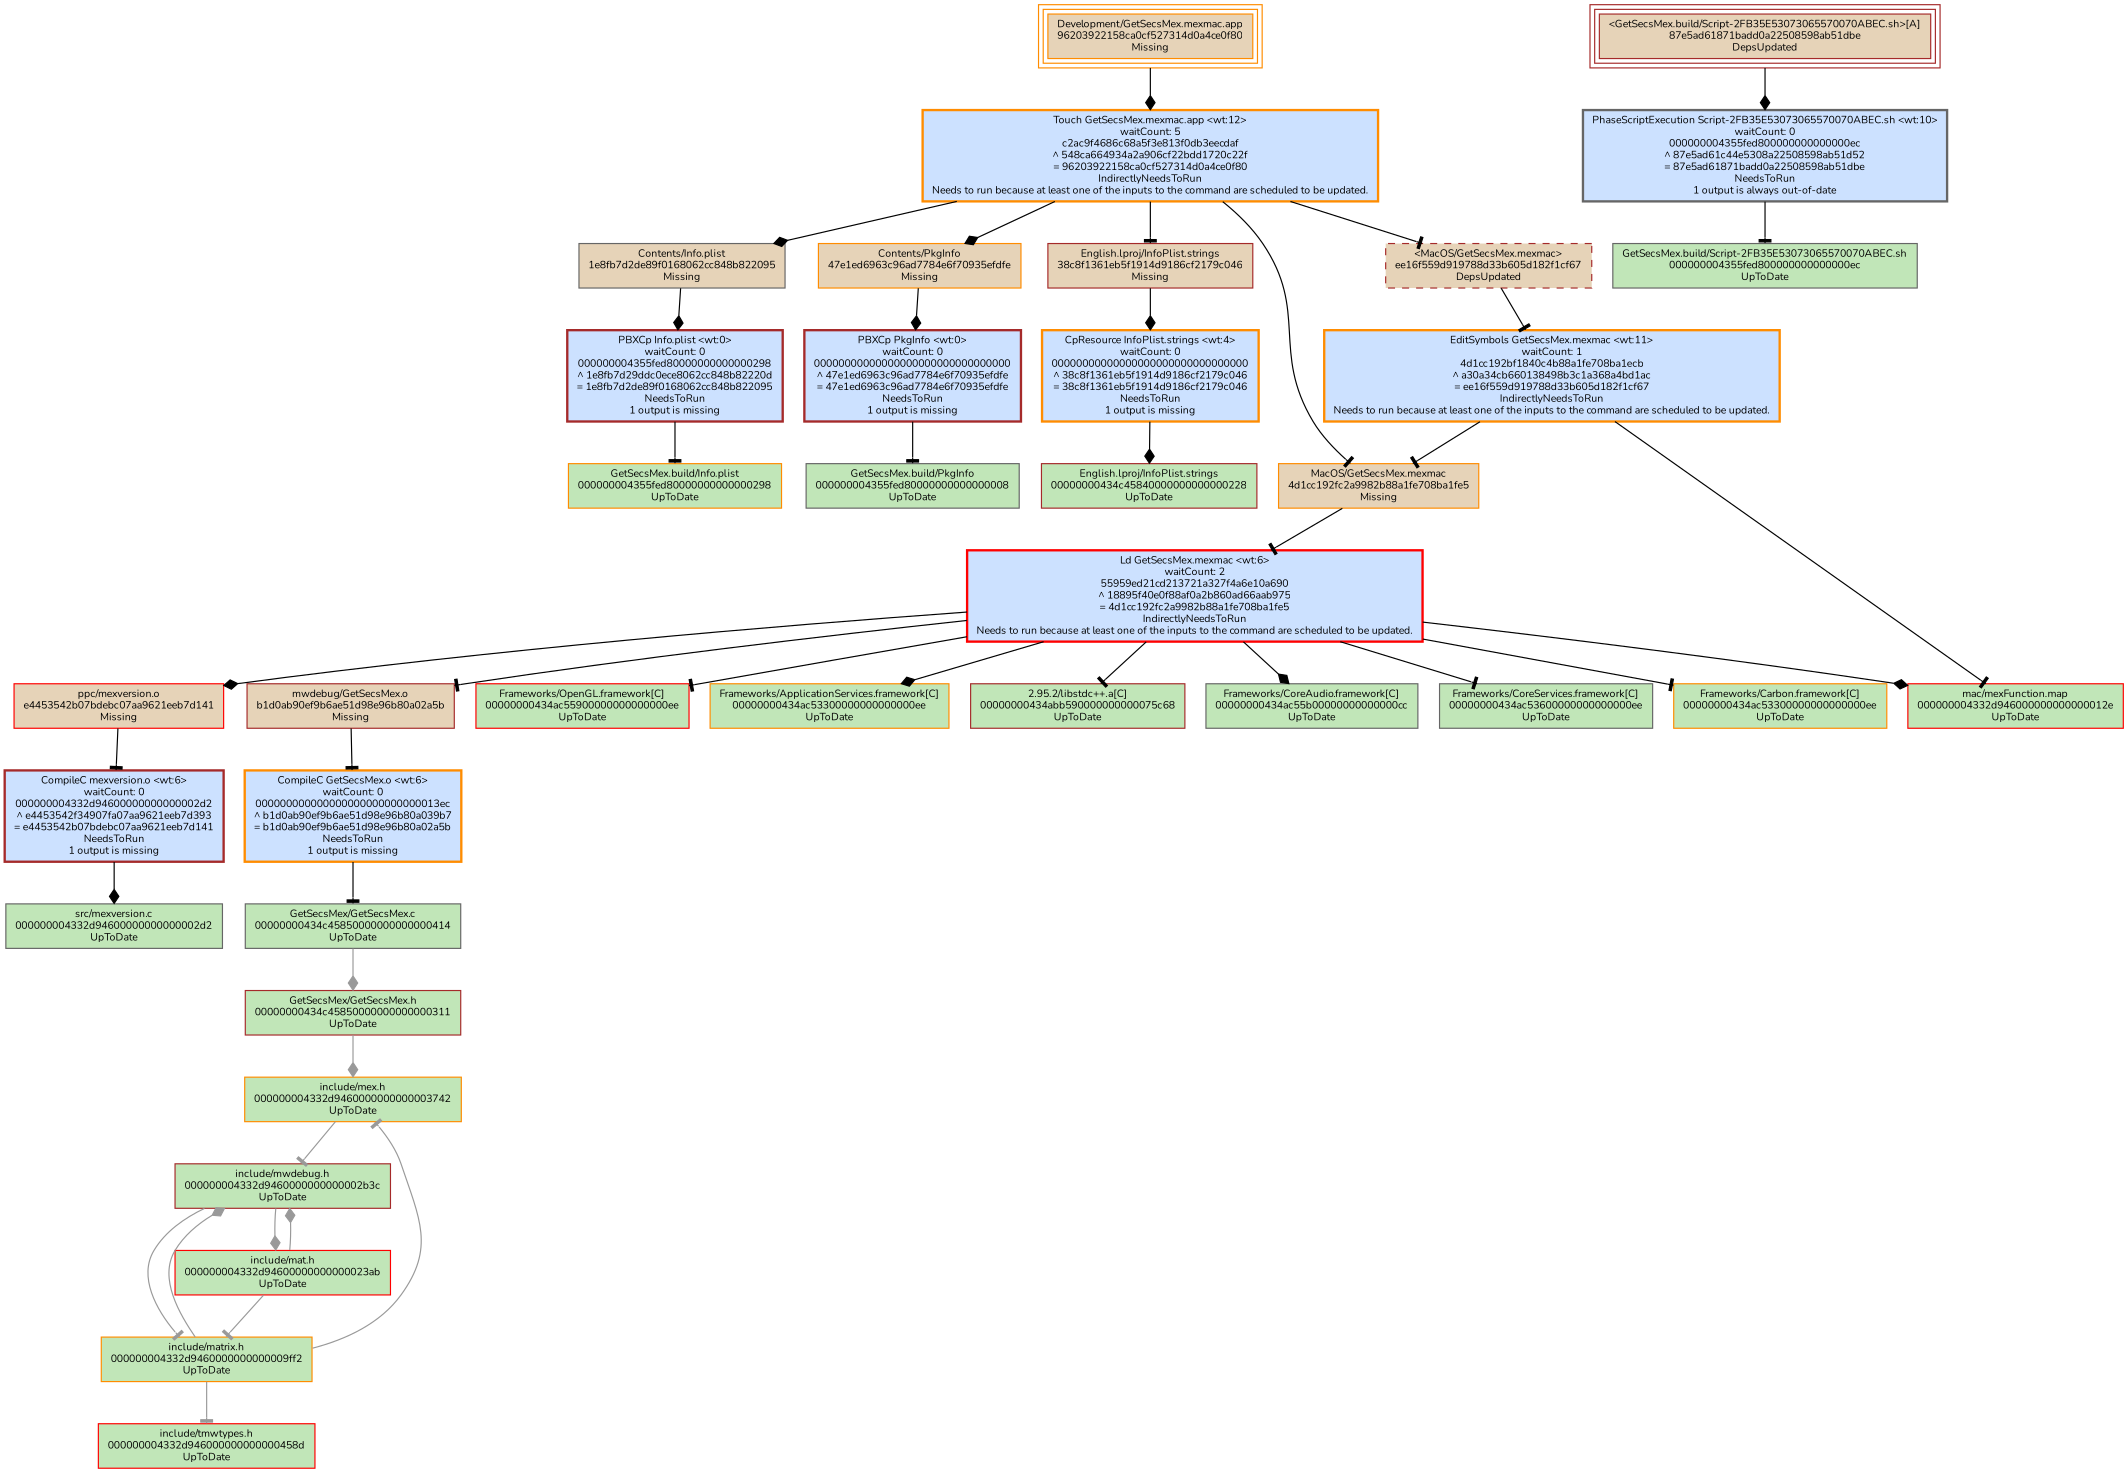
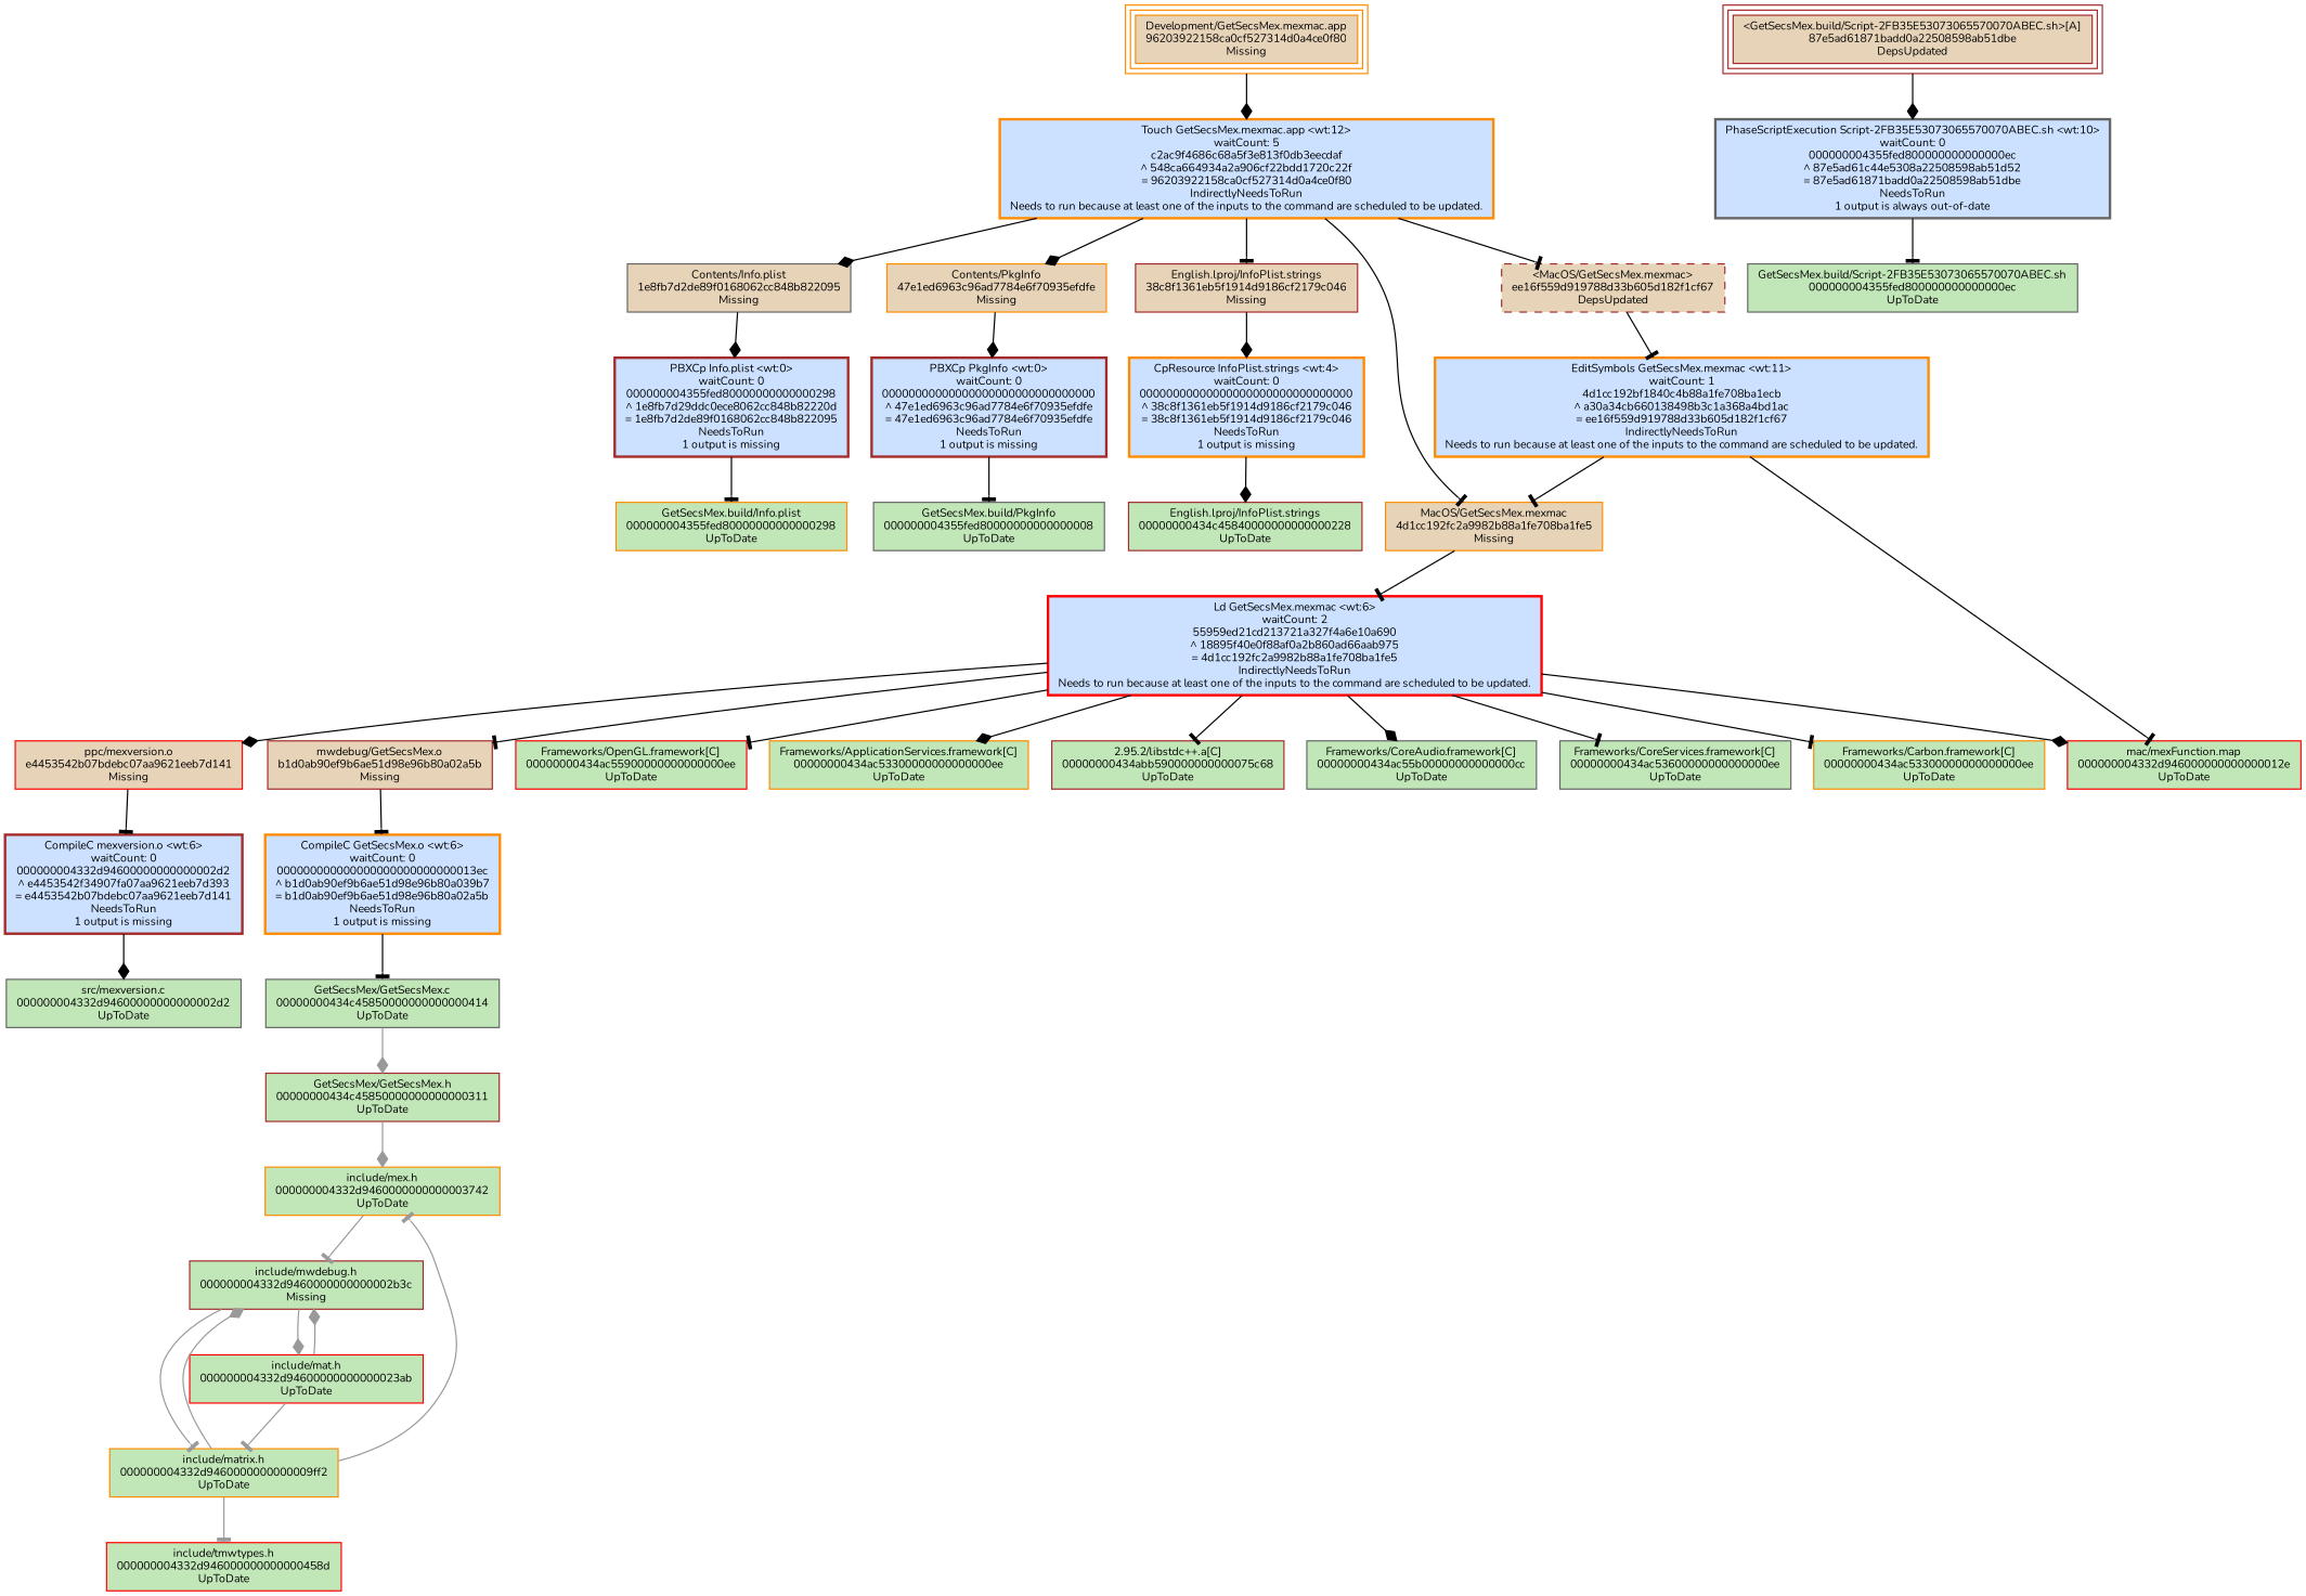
  digraph {
    concentrate=false
    fontname=Nunito
    node [color=darkorange fillcolor="0.3 0.2 0.9" fontname=Nunito fontsize=9 shape=box style=filled]
    edge [arrowhead=tee arrowtail=normal color=black fontname=Nunito style=solid]
    n1 [fillcolor="0.1 0.2 0.9" label="Development/GetSecsMex.mexmac.app\n96203922158ca0cf527314d0a4ce0f80\nMissing" peripheries=3]
    n2 [fillcolor="0.6 0.2 1.0" label="Touch GetSecsMex.mexmac.app <wt:12>\nwaitCount: 5\nc2ac9f4686c68a5f3e813f0db3eecdaf\n^ 548ca664934a2a906cf22bdd1720c22f\n= 96203922158ca0cf527314d0a4ce0f80\nIndirectlyNeedsToRun\nNeeds to run because at least one of the inputs to the command are scheduled to be updated." style="filled,bold"]
    n3 [color=gray40 fillcolor="0.1 0.2 0.9" label="Contents/Info.plist\n1e8fb7d2de89f0168062cc848b822095\nMissing"]
    n4 [fillcolor="0.1 0.2 0.9" label="Contents/PkgInfo\n47e1ed6963c96ad7784e6f70935efdfe\nMissing"]
    n5 [color=brown fillcolor="0.1 0.2 0.9" label="English.lproj/InfoPlist.strings\n38c8f1361eb5f1914d9186cf2179c046\nMissing"]
    n6 [fillcolor="0.1 0.2 0.9" label="MacOS/GetSecsMex.mexmac\n4d1cc192fc2a9982b88a1fe708ba1fe5\nMissing"]
    n7 [color=brown fillcolor="0.1 0.2 0.9" label="<MacOS/GetSecsMex.mexmac>\nee16f559d919788d33b605d182f1cf67\nDepsUpdated" style="filled,dashed"]
    n8 [color=brown fillcolor="0.6 0.2 1.0" label="PBXCp Info.plist <wt:0>\nwaitCount: 0\n000000004355fed80000000000000298\n^ 1e8fb7d29ddc0ece8062cc848b82220d\n= 1e8fb7d2de89f0168062cc848b822095\nNeedsToRun\n1 output is missing" style="filled,bold"]
    n9 [label="GetSecsMex.build/Info.plist\n000000004355fed80000000000000298\nUpToDate"]
    n10 [color=brown fillcolor="0.6 0.2 1.0" label="PBXCp PkgInfo <wt:0>\nwaitCount: 0\n00000000000000000000000000000000\n^ 47e1ed6963c96ad7784e6f70935efdfe\n= 47e1ed6963c96ad7784e6f70935efdfe\nNeedsToRun\n1 output is missing" style="filled,bold"]
    n11 [color=gray40 label="GetSecsMex.build/PkgInfo\n000000004355fed80000000000000008\nUpToDate"]
    n12 [fillcolor="0.6 0.2 1.0" label="CpResource InfoPlist.strings <wt:4>\nwaitCount: 0\n00000000000000000000000000000000\n^ 38c8f1361eb5f1914d9186cf2179c046\n= 38c8f1361eb5f1914d9186cf2179c046\nNeedsToRun\n1 output is missing" style="filled,bold"]
    n13 [color=brown label="English.lproj/InfoPlist.strings\n00000000434c45840000000000000228\nUpToDate"]
    n14 [color=red fillcolor="0.1 0.2 0.9" label="ppc/mexversion.o\ne4453542b07bdebc07aa9621eeb7d141\nMissing"]
    n15 [color=brown fillcolor="0.6 0.2 1.0" label="CompileC mexversion.o <wt:6>\nwaitCount: 0\n000000004332d94600000000000002d2\n^ e4453542f34907fa07aa9621eeb7d393\n= e4453542b07bdebc07aa9621eeb7d141\nNeedsToRun\n1 output is missing" style="filled,bold"]
    n16 [color=gray40 label="src/mexversion.c\n000000004332d94600000000000002d2\nUpToDate"]
    n17 [color=brown fillcolor="0.1 0.2 0.9" label="mwdebug/GetSecsMex.o\nb1d0ab90ef9b6ae51d98e96b80a02a5b\nMissing"]
    n18 [fillcolor="0.6 0.2 1.0" label="CompileC GetSecsMex.o <wt:6>\nwaitCount: 0\n000000000000000000000000000013ec\n^ b1d0ab90ef9b6ae51d98e96b80a039b7\n= b1d0ab90ef9b6ae51d98e96b80a02a5b\nNeedsToRun\n1 output is missing" style="filled,bold"]
    n19 [color=gray40 label="GetSecsMex/GetSecsMex.c\n00000000434c45850000000000000414\nUpToDate"]
    n20 [color=brown label="GetSecsMex/GetSecsMex.h\n00000000434c45850000000000000311\nUpToDate"]
    n21 [label="include/mex.h\n000000004332d9460000000000003742\nUpToDate"]
    n22 [color=red fillcolor="0.6 0.2 1.0" label="Ld GetSecsMex.mexmac <wt:6>\nwaitCount: 2\n55959ed21cd213721a327f4a6e10a690\n^ 18895f40e0f88af0a2b860ad66aab975\n= 4d1cc192fc2a9982b88a1fe708ba1fe5\nIndirectlyNeedsToRun\nNeeds to run because at least one of the inputs to the command are scheduled to be updated." style="filled,bold"]
    n23 [color=red label="Frameworks/OpenGL.framework[C]\n00000000434ac55900000000000000ee\nUpToDate"]
    n24 [label="Frameworks/ApplicationServices.framework[C]\n00000000434ac53300000000000000ee\nUpToDate"]
    n25 [color=brown label="2.95.2/libstdc++.a[C]\n00000000434abb590000000000075c68\nUpToDate"]
    n26 [color=gray40 label="Frameworks/CoreAudio.framework[C]\n00000000434ac55b00000000000000cc\nUpToDate"]
    n27 [color=gray40 label="Frameworks/CoreServices.framework[C]\n00000000434ac53600000000000000ee\nUpToDate"]
    n28 [label="Frameworks/Carbon.framework[C]\n00000000434ac53300000000000000ee\nUpToDate"]
    n29 [color=red label="mac/mexFunction.map\n000000004332d946000000000000012e\nUpToDate"]
    n30 [color=brown fillcolor="0.1 0.2 0.9" label="<GetSecsMex.build/Script-2FB35E53073065570070ABEC.sh>[A]\n87e5ad61871badd0a22508598ab51dbe\nDepsUpdated" peripheries=3]
    n31 [color=gray40 fillcolor="0.6 0.2 1.0" label="PhaseScriptExecution Script-2FB35E53073065570070ABEC.sh <wt:10>\nwaitCount: 0\n000000004355fed800000000000000ec\n^ 87e5ad61c44e5308a22508598ab51d52\n= 87e5ad61871badd0a22508598ab51dbe\nNeedsToRun\n1 output is always out-of-date" style="filled,bold"]
    n32 [color=gray40 label="GetSecsMex.build/Script-2FB35E53073065570070ABEC.sh\n000000004355fed800000000000000ec\nUpToDate"]
    n33 [fillcolor="0.6 0.2 1.0" label="EditSymbols GetSecsMex.mexmac <wt:11>\nwaitCount: 1\n4d1cc192bf1840c4b88a1fe708ba1ecb\n^ a30a34cb660138498b3c1a368a4bd1ac\n= ee16f559d919788d33b605d182f1cf67\nIndirectlyNeedsToRun\nNeeds to run because at least one of the inputs to the command are scheduled to be updated." style="filled,bold"]
-   n34 [color=brown label="include/mwdebug.h\n000000004332d9460000000000002b3c\nUpToDate"]
+   n34 [color=brown label="include/mwdebug.h\n000000004332d9460000000000002b3c\nMissing"]
    n35 [label="include/matrix.h\n000000004332d9460000000000009ff2\nUpToDate"]
    n36 [color=red label="include/tmwtypes.h\n000000004332d946000000000000458d\nUpToDate"]
    n37 [color=red label="include/mat.h\n000000004332d94600000000000023ab\nUpToDate"]
    n1 -> n2 [arrowhead=diamond]
    n2 -> n3 [arrowhead=diamond]
    n2 -> n4 [arrowhead=diamond]
    n2 -> n5
    n2 -> n6
    n2 -> n7
    n3 -> n8 [arrowhead=diamond]
    n4 -> n10 [arrowhead=diamond]
    n5 -> n12 [arrowhead=diamond]
    n6 -> n22
    n7 -> n33
    n8 -> n9
    n10 -> n11
    n12 -> n13 [arrowhead=diamond]
    n14 -> n15
    n15 -> n16 [arrowhead=diamond]
    n17 -> n18
    n18 -> n19
    n19 -> n20 [arrowhead=diamond color=gray60]
    n20 -> n21 [arrowhead=diamond color=gray60]
    n21 -> n34 [color=gray60]
    n22 -> n14 [arrowhead=diamond]
    n22 -> n17
    n22 -> n23
    n22 -> n24 [arrowhead=diamond]
    n22 -> n25
    n22 -> n26 [arrowhead=diamond]
    n22 -> n27
    n22 -> n28
    n22 -> n29 [arrowhead=diamond]
    n30 -> n31 [arrowhead=diamond]
    n31 -> n32
    n33 -> n6
    n33 -> n29
    n34 -> n35 [color=gray60]
    n34 -> n37 [arrowhead=diamond color=gray60]
    n35 -> n21 [color=gray60]
    n35 -> n34 [arrowhead=diamond color=gray60]
    n35 -> n36 [color=gray60]
    n37 -> n34 [arrowhead=diamond color=gray60]
    n37 -> n35 [color=gray60]
  }
